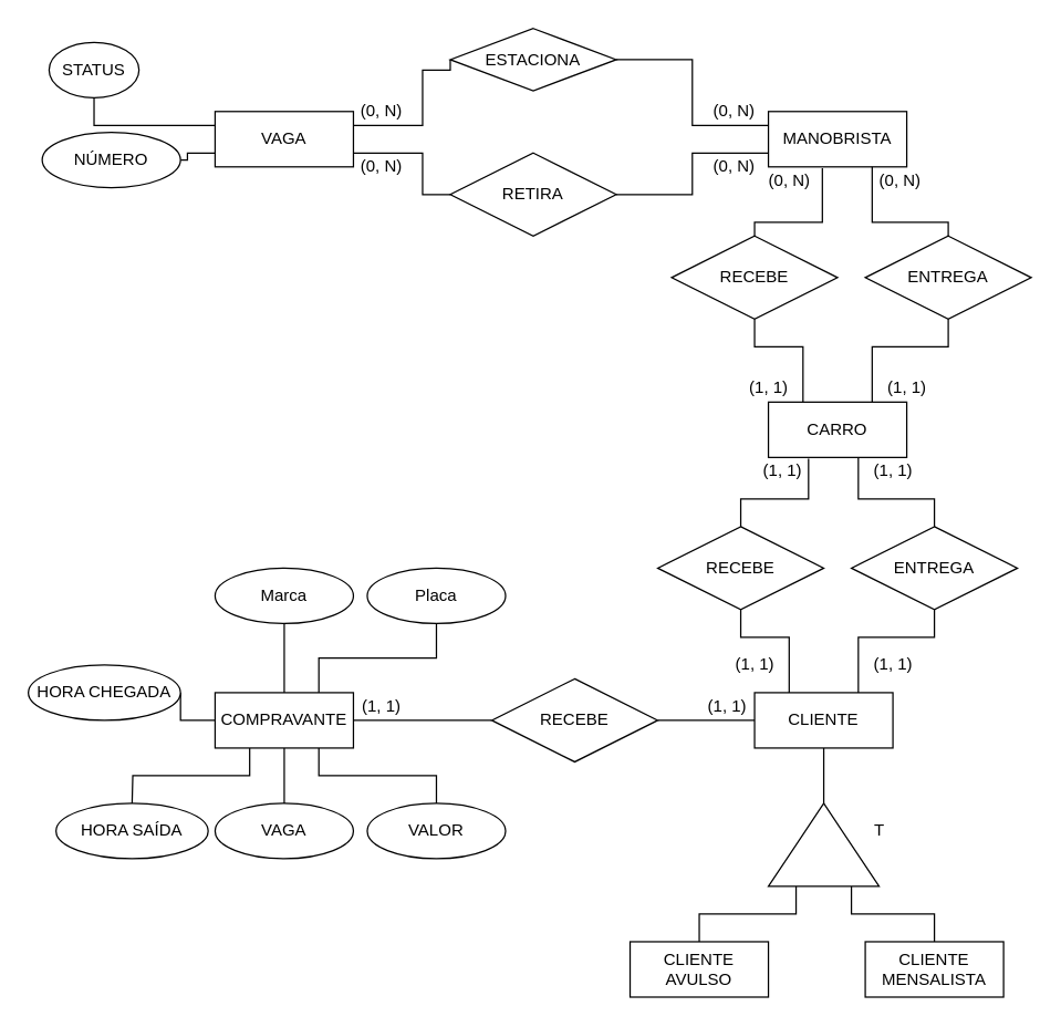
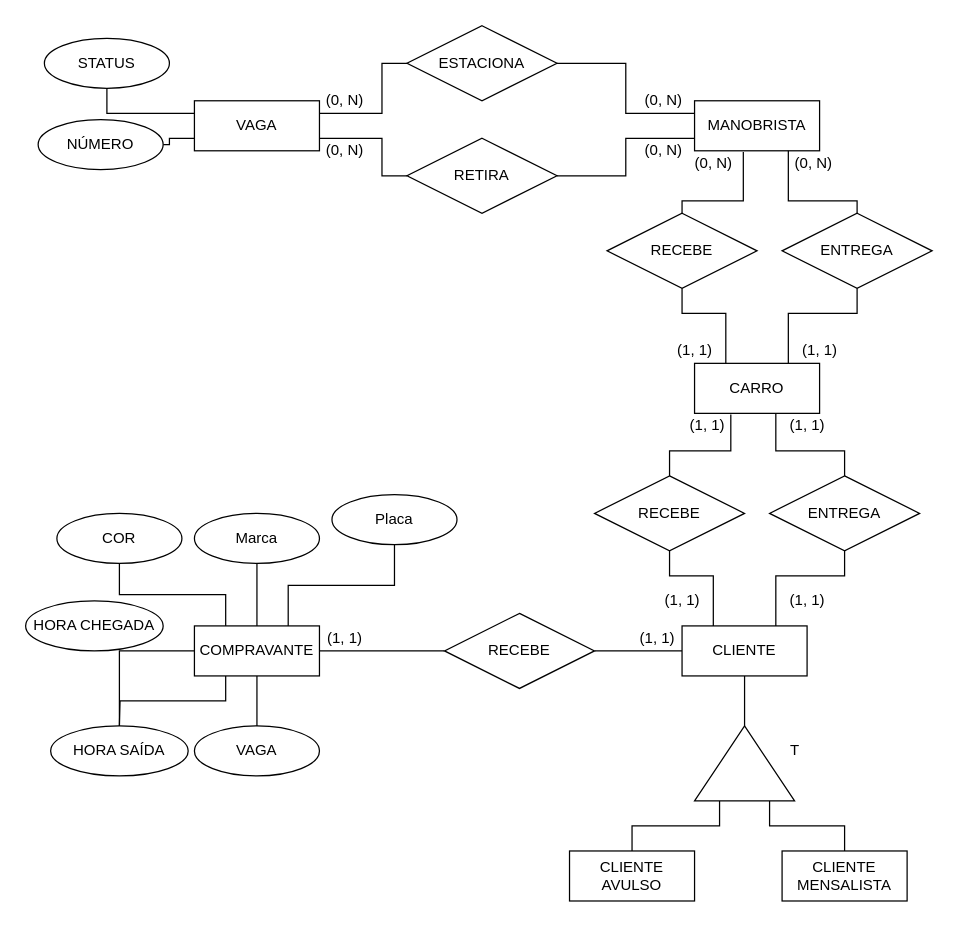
  <mxCell id="0" />
  <mxCell id="1" parent="0" />
  <mxCell id="2" style="edgeStyle=orthogonalEdgeStyle;rounded=0;orthogonalLoop=1;jettySize=auto;html=1;exitX=0;exitY=0.25;exitDx=0;exitDy=0;entryX=0.5;entryY=1;entryDx=0;entryDy=0;endArrow=none;endFill=0;" parent="1" source="8" target="5" edge="1"><mxGeometry relative="1" as="geometry"><mxPoint x="185" y="70" as="sourcePoint" /></mxGeometry></mxCell>
  <mxCell id="3" style="edgeStyle=orthogonalEdgeStyle;rounded=0;orthogonalLoop=1;jettySize=auto;html=1;exitX=0;exitY=0.75;exitDx=0;exitDy=0;endArrow=none;endFill=0;" parent="1" source="8" target="4" edge="1"><mxGeometry relative="1" as="geometry"><mxPoint x="185" y="130" as="sourcePoint" /></mxGeometry></mxCell>
  <mxCell id="4" value="NÚMERO" style="ellipse;whiteSpace=wrap;html=1;align=center;gradientColor=none;" parent="1" vertex="1"><mxGeometry x="30" y="95" width="100" height="40" as="geometry" /></mxCell>
- <mxCell id="5" value="STATUS" style="ellipse;whiteSpace=wrap;html=1;align=center;gradientColor=none;" parent="1" vertex="1"><mxGeometry x="35" y="30" width="65" height="40" as="geometry" /></mxCell>
+ <mxCell id="5" value="STATUS" style="ellipse;whiteSpace=wrap;html=1;align=center;gradientColor=none;" parent="1" vertex="1"><mxGeometry x="35" y="30" width="100" height="40" as="geometry" /></mxCell>
  <mxCell id="6" style="edgeStyle=orthogonalEdgeStyle;rounded=0;orthogonalLoop=1;jettySize=auto;html=1;exitX=1;exitY=0.25;exitDx=0;exitDy=0;entryX=0;entryY=0.5;entryDx=0;entryDy=0;endArrow=none;endFill=0;" parent="1" source="8" target="25" edge="1"><mxGeometry relative="1" as="geometry"><Array as="points"><mxPoint x="305" y="90" /><mxPoint x="305" y="50" /></Array></mxGeometry></mxCell>
  <mxCell id="7" style="edgeStyle=orthogonalEdgeStyle;rounded=0;orthogonalLoop=1;jettySize=auto;html=1;exitX=1;exitY=0.75;exitDx=0;exitDy=0;entryX=0;entryY=0.5;entryDx=0;entryDy=0;endArrow=none;endFill=0;" parent="1" source="8" target="27" edge="1"><mxGeometry relative="1" as="geometry"><Array as="points"><mxPoint x="305" y="110" /><mxPoint x="305" y="140" /></Array></mxGeometry></mxCell>
  <mxCell id="8" value="VAGA" style="whiteSpace=wrap;html=1;align=center;gradientColor=none;" parent="1" vertex="1"><mxGeometry x="155" y="80" width="100" height="40" as="geometry" /></mxCell>
  <mxCell id="9" style="edgeStyle=orthogonalEdgeStyle;rounded=0;orthogonalLoop=1;jettySize=auto;html=1;exitX=0;exitY=0.5;exitDx=0;exitDy=0;entryX=1;entryY=0.5;entryDx=0;entryDy=0;endArrow=none;endFill=0;" parent="1" source="10" target="18" edge="1"><mxGeometry relative="1" as="geometry" /></mxCell>
  <mxCell id="10" value="RECEBE" style="shape=rhombus;perimeter=rhombusPerimeter;whiteSpace=wrap;html=1;align=center;gradientColor=none;" parent="1" vertex="1"><mxGeometry x="355" y="490" width="120" height="60" as="geometry" /></mxCell>
- <mxCell id="11" style="edgeStyle=orthogonalEdgeStyle;rounded=0;orthogonalLoop=1;jettySize=auto;html=1;exitX=0;exitY=0.5;exitDx=0;exitDy=0;entryX=1;entryY=0.5;entryDx=0;entryDy=0;endArrow=none;endFill=0;" parent="1" source="18" target="45" edge="1"><mxGeometry relative="1" as="geometry" /></mxCell>
+ <mxCell id="11" style="edgeStyle=orthogonalEdgeStyle;rounded=0;orthogonalLoop=1;jettySize=auto;html=1;exitX=0;exitY=0.5;exitDx=0;exitDy=0;endArrow=none;endFill=0;" parent="1" source="18" target="46" edge="1"><mxGeometry relative="1" as="geometry" /></mxCell>
+ <mxCell id="12" style="edgeStyle=orthogonalEdgeStyle;rounded=0;orthogonalLoop=1;jettySize=auto;html=1;exitX=0.25;exitY=0;exitDx=0;exitDy=0;endArrow=none;endFill=0;" parent="1" source="18" target="42" edge="1"><mxGeometry relative="1" as="geometry" /></mxCell>
  <mxCell id="13" style="edgeStyle=orthogonalEdgeStyle;rounded=0;orthogonalLoop=1;jettySize=auto;html=1;exitX=0.5;exitY=0;exitDx=0;exitDy=0;entryX=0.5;entryY=1;entryDx=0;entryDy=0;endArrow=none;endFill=0;" parent="1" source="18" target="41" edge="1"><mxGeometry relative="1" as="geometry" /></mxCell>
  <mxCell id="14" style="edgeStyle=orthogonalEdgeStyle;rounded=0;orthogonalLoop=1;jettySize=auto;html=1;exitX=0.75;exitY=0;exitDx=0;exitDy=0;entryX=0.5;entryY=1;entryDx=0;entryDy=0;endArrow=none;endFill=0;" parent="1" source="18" target="40" edge="1"><mxGeometry relative="1" as="geometry" /></mxCell>
  <mxCell id="15" style="edgeStyle=orthogonalEdgeStyle;rounded=0;orthogonalLoop=1;jettySize=auto;html=1;exitX=0.25;exitY=1;exitDx=0;exitDy=0;entryX=0.5;entryY=0;entryDx=0;entryDy=0;endArrow=none;endFill=0;" parent="1" source="18" edge="1"><mxGeometry relative="1" as="geometry"><mxPoint x="95" y="580" as="targetPoint" /></mxGeometry></mxCell>
  <mxCell id="16" style="edgeStyle=orthogonalEdgeStyle;rounded=0;orthogonalLoop=1;jettySize=auto;html=1;exitX=0.5;exitY=1;exitDx=0;exitDy=0;entryX=0.5;entryY=0;entryDx=0;entryDy=0;endArrow=none;endFill=0;" parent="1" source="18" target="44" edge="1"><mxGeometry relative="1" as="geometry" /></mxCell>
- <mxCell id="17" style="edgeStyle=orthogonalEdgeStyle;rounded=0;orthogonalLoop=1;jettySize=auto;html=1;exitX=0.75;exitY=1;exitDx=0;exitDy=0;entryX=0.5;entryY=0;entryDx=0;entryDy=0;endArrow=none;endFill=0;" parent="1" source="18" target="43" edge="1"><mxGeometry relative="1" as="geometry" /></mxCell>
  <mxCell id="18" value="COMPRAVANTE" style="whiteSpace=wrap;html=1;align=center;gradientColor=none;" parent="1" vertex="1"><mxGeometry x="155" y="500" width="100" height="40" as="geometry" /></mxCell>
  <mxCell id="19" value="MANOBRISTA" style="whiteSpace=wrap;html=1;align=center;gradientColor=none;" parent="1" vertex="1"><mxGeometry x="555" y="80" width="100" height="40" as="geometry" /></mxCell>
  <mxCell id="20" style="edgeStyle=orthogonalEdgeStyle;rounded=0;orthogonalLoop=1;jettySize=auto;html=1;exitX=0.5;exitY=0;exitDx=0;exitDy=0;entryX=0.75;entryY=1;entryDx=0;entryDy=0;endArrow=none;endFill=0;" parent="1" source="22" target="19" edge="1"><mxGeometry relative="1" as="geometry"><Array as="points"><mxPoint x="685" y="160" /><mxPoint x="630" y="160" /></Array></mxGeometry></mxCell>
  <mxCell id="21" style="edgeStyle=orthogonalEdgeStyle;rounded=0;orthogonalLoop=1;jettySize=auto;html=1;exitX=0.5;exitY=1;exitDx=0;exitDy=0;entryX=0.75;entryY=0;entryDx=0;entryDy=0;endArrow=none;endFill=0;" parent="1" source="22" target="23" edge="1"><mxGeometry relative="1" as="geometry"><Array as="points"><mxPoint x="685" y="250" /><mxPoint x="630" y="250" /></Array></mxGeometry></mxCell>
  <mxCell id="22" value="ENTREGA" style="shape=rhombus;perimeter=rhombusPerimeter;whiteSpace=wrap;html=1;align=center;gradientColor=none;" parent="1" vertex="1"><mxGeometry x="625" y="170" width="120" height="60" as="geometry" /></mxCell>
  <mxCell id="23" value="CARRO" style="whiteSpace=wrap;html=1;align=center;gradientColor=none;" parent="1" vertex="1"><mxGeometry x="555" y="290" width="100" height="40" as="geometry" /></mxCell>
  <mxCell id="24" style="edgeStyle=orthogonalEdgeStyle;rounded=0;orthogonalLoop=1;jettySize=auto;html=1;exitX=1;exitY=0.5;exitDx=0;exitDy=0;entryX=0;entryY=0.25;entryDx=0;entryDy=0;endArrow=none;endFill=0;" parent="1" source="25" target="19" edge="1"><mxGeometry relative="1" as="geometry" /></mxCell>
- <mxCell id="25" value="ESTACIONA" style="shape=rhombus;perimeter=rhombusPerimeter;whiteSpace=wrap;html=1;align=center;gradientColor=none;" parent="1" vertex="1"><mxGeometry x="325" y="20" width="120" height="45" as="geometry" /></mxCell>
+ <mxCell id="25" value="ESTACIONA" style="shape=rhombus;perimeter=rhombusPerimeter;whiteSpace=wrap;html=1;align=center;gradientColor=none;" parent="1" vertex="1"><mxGeometry x="325" y="20" width="120" height="60" as="geometry" /></mxCell>
  <mxCell id="26" style="edgeStyle=orthogonalEdgeStyle;rounded=0;orthogonalLoop=1;jettySize=auto;html=1;exitX=1;exitY=0.5;exitDx=0;exitDy=0;entryX=0;entryY=0.75;entryDx=0;entryDy=0;endArrow=none;endFill=0;" parent="1" source="27" target="19" edge="1"><mxGeometry relative="1" as="geometry" /></mxCell>
  <mxCell id="27" value="RETIRA" style="shape=rhombus;perimeter=rhombusPerimeter;whiteSpace=wrap;html=1;align=center;gradientColor=none;" parent="1" vertex="1"><mxGeometry x="325" y="110" width="120" height="60" as="geometry" /></mxCell>
  <mxCell id="28" style="edgeStyle=orthogonalEdgeStyle;rounded=0;orthogonalLoop=1;jettySize=auto;html=1;exitX=0;exitY=0.5;exitDx=0;exitDy=0;entryX=1;entryY=0.5;entryDx=0;entryDy=0;endArrow=none;endFill=0;" parent="1" source="30" target="10" edge="1"><mxGeometry relative="1" as="geometry" /></mxCell>
  <mxCell id="29" style="edgeStyle=orthogonalEdgeStyle;rounded=0;orthogonalLoop=1;jettySize=auto;html=1;exitX=0.5;exitY=1;exitDx=0;exitDy=0;entryX=1;entryY=0.5;entryDx=0;entryDy=0;endArrow=none;endFill=0;" parent="1" source="30" target="49" edge="1"><mxGeometry relative="1" as="geometry" /></mxCell>
  <mxCell id="30" value="CLIENTE" style="whiteSpace=wrap;html=1;align=center;gradientColor=none;" parent="1" vertex="1"><mxGeometry x="545" y="500" width="100" height="40" as="geometry" /></mxCell>
  <mxCell id="31" style="edgeStyle=orthogonalEdgeStyle;rounded=0;orthogonalLoop=1;jettySize=auto;html=1;exitX=0.5;exitY=0;exitDx=0;exitDy=0;entryX=0.39;entryY=1.025;entryDx=0;entryDy=0;entryPerimeter=0;endArrow=none;endFill=0;" parent="1" source="33" target="19" edge="1"><mxGeometry relative="1" as="geometry"><Array as="points"><mxPoint x="545" y="160" /><mxPoint x="594" y="160" /></Array></mxGeometry></mxCell>
  <mxCell id="32" style="edgeStyle=orthogonalEdgeStyle;rounded=0;orthogonalLoop=1;jettySize=auto;html=1;exitX=0.5;exitY=1;exitDx=0;exitDy=0;entryX=0.25;entryY=0;entryDx=0;entryDy=0;endArrow=none;endFill=0;" parent="1" source="33" target="23" edge="1"><mxGeometry relative="1" as="geometry"><Array as="points"><mxPoint x="545" y="250" /><mxPoint x="580" y="250" /></Array></mxGeometry></mxCell>
  <mxCell id="33" value="RECEBE" style="shape=rhombus;perimeter=rhombusPerimeter;whiteSpace=wrap;html=1;align=center;gradientColor=none;" parent="1" vertex="1"><mxGeometry x="485" y="170" width="120" height="60" as="geometry" /></mxCell>
  <mxCell id="34" style="edgeStyle=orthogonalEdgeStyle;rounded=0;orthogonalLoop=1;jettySize=auto;html=1;exitX=0.5;exitY=0;exitDx=0;exitDy=0;entryX=0.75;entryY=1;entryDx=0;entryDy=0;endArrow=none;endFill=0;" parent="1" source="36" edge="1"><mxGeometry relative="1" as="geometry"><mxPoint x="620" y="330" as="targetPoint" /><Array as="points"><mxPoint x="675" y="360" /><mxPoint x="620" y="360" /></Array></mxGeometry></mxCell>
  <mxCell id="35" style="edgeStyle=orthogonalEdgeStyle;rounded=0;orthogonalLoop=1;jettySize=auto;html=1;exitX=0.5;exitY=1;exitDx=0;exitDy=0;entryX=0.75;entryY=0;entryDx=0;entryDy=0;endArrow=none;endFill=0;" parent="1" source="36" edge="1"><mxGeometry relative="1" as="geometry"><mxPoint x="620" y="500" as="targetPoint" /><Array as="points"><mxPoint x="675" y="460" /><mxPoint x="620" y="460" /></Array></mxGeometry></mxCell>
  <mxCell id="36" value="ENTREGA" style="shape=rhombus;perimeter=rhombusPerimeter;whiteSpace=wrap;html=1;align=center;gradientColor=none;" parent="1" vertex="1"><mxGeometry x="615" y="380" width="120" height="60" as="geometry" /></mxCell>
  <mxCell id="37" style="edgeStyle=orthogonalEdgeStyle;rounded=0;orthogonalLoop=1;jettySize=auto;html=1;exitX=0.5;exitY=0;exitDx=0;exitDy=0;entryX=0.39;entryY=1.025;entryDx=0;entryDy=0;entryPerimeter=0;endArrow=none;endFill=0;" parent="1" source="39" edge="1"><mxGeometry relative="1" as="geometry"><mxPoint x="584" y="331" as="targetPoint" /><Array as="points"><mxPoint x="535" y="360" /><mxPoint x="584" y="360" /></Array></mxGeometry></mxCell>
  <mxCell id="38" style="edgeStyle=orthogonalEdgeStyle;rounded=0;orthogonalLoop=1;jettySize=auto;html=1;exitX=0.5;exitY=1;exitDx=0;exitDy=0;entryX=0.25;entryY=0;entryDx=0;entryDy=0;endArrow=none;endFill=0;" parent="1" source="39" edge="1"><mxGeometry relative="1" as="geometry"><mxPoint x="570" y="500" as="targetPoint" /><Array as="points"><mxPoint x="535" y="460" /><mxPoint x="570" y="460" /></Array></mxGeometry></mxCell>
  <mxCell id="39" value="RECEBE" style="shape=rhombus;perimeter=rhombusPerimeter;whiteSpace=wrap;html=1;align=center;gradientColor=none;" parent="1" vertex="1"><mxGeometry x="475" y="380" width="120" height="60" as="geometry" /></mxCell>
- <mxCell id="40" value="Placa" style="ellipse;whiteSpace=wrap;html=1;align=center;gradientColor=none;" parent="1" vertex="1"><mxGeometry x="265" y="410" width="100" height="40" as="geometry" /></mxCell>
+ <mxCell id="40" value="Placa" style="ellipse;whiteSpace=wrap;html=1;align=center;gradientColor=none;" parent="1" vertex="1"><mxGeometry x="265" y="395" width="100" height="40" as="geometry" /></mxCell>
  <mxCell id="41" value="Marca" style="ellipse;whiteSpace=wrap;html=1;align=center;gradientColor=none;" parent="1" vertex="1"><mxGeometry x="155" y="410" width="100" height="40" as="geometry" /></mxCell>
- <mxCell id="43" value="VALOR" style="ellipse;whiteSpace=wrap;html=1;align=center;gradientColor=none;" parent="1" vertex="1"><mxGeometry x="265" y="580" width="100" height="40" as="geometry" /></mxCell>
+ <mxCell id="42" value="COR" style="ellipse;whiteSpace=wrap;html=1;align=center;gradientColor=none;" parent="1" vertex="1"><mxGeometry x="45" y="410" width="100" height="40" as="geometry" /></mxCell>
  <mxCell id="44" value="VAGA" style="ellipse;whiteSpace=wrap;html=1;align=center;gradientColor=none;" parent="1" vertex="1"><mxGeometry x="155" y="580" width="100" height="40" as="geometry" /></mxCell>
  <mxCell id="45" value="HORA CHEGADA" style="ellipse;whiteSpace=wrap;html=1;align=center;gradientColor=none;" parent="1" vertex="1"><mxGeometry x="20" y="480" width="110" height="40" as="geometry" /></mxCell>
  <mxCell id="46" value="HORA SAÍDA" style="ellipse;whiteSpace=wrap;html=1;align=center;gradientColor=none;" parent="1" vertex="1"><mxGeometry x="40" y="580" width="110" height="40" as="geometry" /></mxCell>
  <mxCell id="47" style="edgeStyle=orthogonalEdgeStyle;rounded=0;orthogonalLoop=1;jettySize=auto;html=1;exitX=0;exitY=0.25;exitDx=0;exitDy=0;endArrow=none;endFill=0;" parent="1" source="49" target="51" edge="1"><mxGeometry relative="1" as="geometry" /></mxCell>
  <mxCell id="48" style="edgeStyle=orthogonalEdgeStyle;rounded=0;orthogonalLoop=1;jettySize=auto;html=1;exitX=0;exitY=0.75;exitDx=0;exitDy=0;endArrow=none;endFill=0;" parent="1" source="49" target="52" edge="1"><mxGeometry relative="1" as="geometry" /></mxCell>
  <mxCell id="49" value="" style="triangle;whiteSpace=wrap;html=1;gradientColor=none;direction=north;" parent="1" vertex="1"><mxGeometry x="555" y="580" width="80" height="60" as="geometry" /></mxCell>
  <mxCell id="50" value="T" style="text;html=1;align=center;verticalAlign=middle;resizable=0;points=[];autosize=1;" parent="1" vertex="1"><mxGeometry x="625" y="590" width="20" height="20" as="geometry" /></mxCell>
  <mxCell id="51" value="CLIENTE AVULSO" style="whiteSpace=wrap;html=1;align=center;gradientColor=none;" parent="1" vertex="1"><mxGeometry x="455" y="680" width="100" height="40" as="geometry" /></mxCell>
  <mxCell id="52" value="&lt;div&gt;CLIENTE&lt;/div&gt;&lt;div&gt;MENSALISTA&lt;br&gt;&lt;/div&gt;" style="whiteSpace=wrap;html=1;align=center;gradientColor=none;" parent="1" vertex="1"><mxGeometry x="625" y="680" width="100" height="40" as="geometry" /></mxCell>
  <mxCell id="53" value="(1, 1)" style="text;html=1;align=center;verticalAlign=middle;resizable=0;points=[];autosize=1;" vertex="1" parent="1"><mxGeometry x="255" y="500" width="40" height="20" as="geometry" /></mxCell>
  <mxCell id="54" value="(1, 1)" style="text;html=1;align=center;verticalAlign=middle;resizable=0;points=[];autosize=1;" vertex="1" parent="1"><mxGeometry x="505" y="500" width="40" height="20" as="geometry" /></mxCell>
  <mxCell id="55" value="(1, 1)" style="text;html=1;align=center;verticalAlign=middle;resizable=0;points=[];autosize=1;" vertex="1" parent="1"><mxGeometry x="525" y="470" width="40" height="20" as="geometry" /></mxCell>
  <mxCell id="56" value="(1, 1)" style="text;html=1;align=center;verticalAlign=middle;resizable=0;points=[];autosize=1;" vertex="1" parent="1"><mxGeometry x="545" y="330" width="40" height="20" as="geometry" /></mxCell>
  <mxCell id="57" value="(1, 1)" style="text;html=1;align=center;verticalAlign=middle;resizable=0;points=[];autosize=1;" vertex="1" parent="1"><mxGeometry x="625" y="330" width="40" height="20" as="geometry" /></mxCell>
  <mxCell id="58" value="(1, 1)" style="text;html=1;align=center;verticalAlign=middle;resizable=0;points=[];autosize=1;" vertex="1" parent="1"><mxGeometry x="625" y="470" width="40" height="20" as="geometry" /></mxCell>
  <mxCell id="59" value="(0, N)" style="text;html=1;align=center;verticalAlign=middle;resizable=0;points=[];autosize=1;" vertex="1" parent="1"><mxGeometry x="545" y="120" width="50" height="20" as="geometry" /></mxCell>
  <mxCell id="60" value="(0, N)" style="text;html=1;align=center;verticalAlign=middle;resizable=0;points=[];autosize=1;" vertex="1" parent="1"><mxGeometry x="625" y="120" width="50" height="20" as="geometry" /></mxCell>
  <mxCell id="61" value="(1, 1)" style="text;html=1;align=center;verticalAlign=middle;resizable=0;points=[];autosize=1;" vertex="1" parent="1"><mxGeometry x="535" y="270" width="40" height="20" as="geometry" /></mxCell>
  <mxCell id="62" value="(1, 1)" style="text;html=1;align=center;verticalAlign=middle;resizable=0;points=[];autosize=1;" vertex="1" parent="1"><mxGeometry x="635" y="270" width="40" height="20" as="geometry" /></mxCell>
  <mxCell id="63" value="(0, N)" style="text;html=1;align=center;verticalAlign=middle;resizable=0;points=[];autosize=1;" vertex="1" parent="1"><mxGeometry x="250" y="70" width="50" height="20" as="geometry" /></mxCell>
  <mxCell id="64" value="(0, N)" style="text;html=1;align=center;verticalAlign=middle;resizable=0;points=[];autosize=1;" vertex="1" parent="1"><mxGeometry x="250" y="110" width="50" height="20" as="geometry" /></mxCell>
  <mxCell id="65" value="(0, N)" style="text;html=1;align=center;verticalAlign=middle;resizable=0;points=[];autosize=1;" vertex="1" parent="1"><mxGeometry x="505" y="70" width="50" height="20" as="geometry" /></mxCell>
  <mxCell id="66" value="(0, N)" style="text;html=1;align=center;verticalAlign=middle;resizable=0;points=[];autosize=1;" vertex="1" parent="1"><mxGeometry x="505" y="110" width="50" height="20" as="geometry" /></mxCell>
